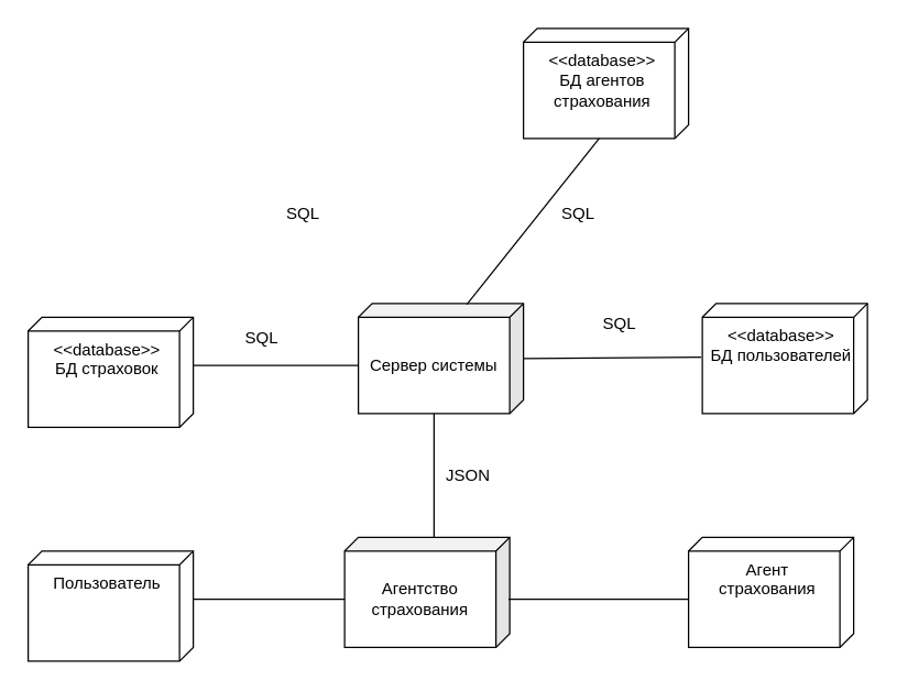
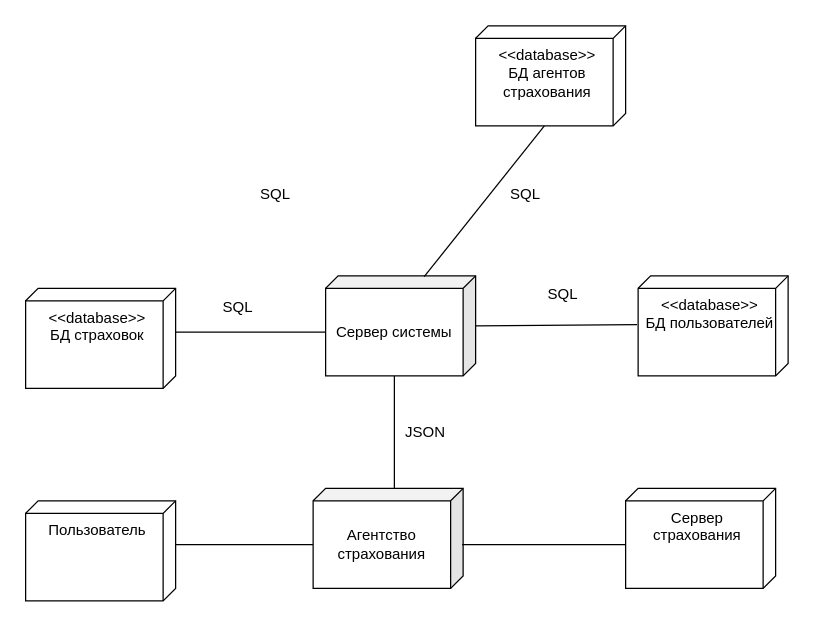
  <mxCell id="0" />
  <mxCell id="1" parent="0" />
  <mxCell id="2" value="Сервер системы" style="shape=cube;whiteSpace=wrap;html=1;boundedLbl=1;backgroundOutline=1;darkOpacity=0.05;darkOpacity2=0.1;direction=east;flipH=1;size=10;fillColor=#FFFFFF;" vertex="1" parent="1"><mxGeometry x="260" y="220" width="120" height="80" as="geometry" /></mxCell>
  <mxCell id="3" value="&lt;div style=&quot;&quot;&gt;&lt;span style=&quot;background-color: initial;&quot;&gt;&amp;lt;&amp;lt;database&amp;gt;&amp;gt;&lt;/span&gt;&lt;/div&gt;&lt;div style=&quot;&quot;&gt;БД страховок&lt;/div&gt;" style="verticalAlign=top;align=center;shape=cube;size=10;direction=south;fontStyle=0;html=1;boundedLbl=1;spacingLeft=5;whiteSpace=wrap;" vertex="1" parent="1"><mxGeometry x="20" y="230" width="120" height="80" as="geometry" /></mxCell>
  <mxCell id="4" value="Агентство страхования" style="shape=cube;whiteSpace=wrap;html=1;boundedLbl=1;backgroundOutline=1;darkOpacity=0.05;darkOpacity2=0.1;direction=east;flipH=1;size=10;fillColor=#FFFFFF;" vertex="1" parent="1"><mxGeometry x="250" y="390" width="120" height="80" as="geometry" /></mxCell>
  <mxCell id="5" value="&lt;div style=&quot;&quot;&gt;&lt;span style=&quot;background-color: initial;&quot;&gt;&amp;lt;&amp;lt;database&amp;gt;&amp;gt;&lt;/span&gt;&lt;/div&gt;&lt;div style=&quot;&quot;&gt;БД пользователей&lt;/div&gt;" style="verticalAlign=top;align=center;shape=cube;size=10;direction=south;fontStyle=0;html=1;boundedLbl=1;spacingLeft=5;whiteSpace=wrap;" vertex="1" parent="1"><mxGeometry x="510" y="220" width="120" height="80" as="geometry" /></mxCell>
  <mxCell id="6" value="&lt;div style=&quot;&quot;&gt;Пользователь&lt;/div&gt;" style="verticalAlign=top;align=center;shape=cube;size=10;direction=south;fontStyle=0;html=1;boundedLbl=1;spacingLeft=5;whiteSpace=wrap;" vertex="1" parent="1"><mxGeometry x="20" y="400" width="120" height="80" as="geometry" /></mxCell>
- <mxCell id="7" value="&lt;div style=&quot;&quot;&gt;Агент страхования&lt;/div&gt;" style="verticalAlign=top;align=center;shape=cube;size=10;direction=south;fontStyle=0;html=1;boundedLbl=1;spacingLeft=5;whiteSpace=wrap;" vertex="1" parent="1"><mxGeometry x="500" y="390" width="120" height="80" as="geometry" /></mxCell>
+ <mxCell id="7" value="&lt;div style=&quot;&quot;&gt;Сервер страхования&lt;/div&gt;" style="verticalAlign=top;align=center;shape=cube;size=10;direction=south;fontStyle=0;html=1;boundedLbl=1;spacingLeft=5;whiteSpace=wrap;" vertex="1" parent="1"><mxGeometry x="500" y="390" width="120" height="80" as="geometry" /></mxCell>
  <mxCell id="8" value="&lt;div style=&quot;&quot;&gt;&lt;span style=&quot;background-color: initial;&quot;&gt;&amp;lt;&amp;lt;database&amp;gt;&amp;gt;&lt;/span&gt;&lt;/div&gt;&lt;div style=&quot;&quot;&gt;БД агентов страхования&lt;/div&gt;" style="verticalAlign=top;align=center;shape=cube;size=10;direction=south;fontStyle=0;html=1;boundedLbl=1;spacingLeft=5;whiteSpace=wrap;" vertex="1" parent="1"><mxGeometry x="380" y="20" width="120" height="80" as="geometry" /></mxCell>
  <mxCell id="9" style="rounded=0;orthogonalLoop=1;jettySize=auto;html=1;endArrow=none;endFill=0;exitX=0;exitY=0;exitDx=80;exitDy=65;exitPerimeter=0;entryX=0.343;entryY=0.008;entryDx=0;entryDy=0;entryPerimeter=0;" edge="1" parent="1" source="8" target="2"><mxGeometry relative="1" as="geometry"><mxPoint x="227" y="120" as="sourcePoint" /><mxPoint x="340" y="230" as="targetPoint" /></mxGeometry></mxCell>
  <mxCell id="10" style="rounded=0;orthogonalLoop=1;jettySize=auto;html=1;endArrow=none;endFill=0;exitX=0.488;exitY=1.007;exitDx=0;exitDy=0;exitPerimeter=0;entryX=0;entryY=0.5;entryDx=0;entryDy=0;entryPerimeter=0;" edge="1" parent="1" source="5" target="2"><mxGeometry relative="1" as="geometry"><mxPoint x="445" y="110" as="sourcePoint" /><mxPoint x="349" y="231" as="targetPoint" /></mxGeometry></mxCell>
  <mxCell id="11" style="rounded=0;orthogonalLoop=1;jettySize=auto;html=1;endArrow=none;endFill=0;exitX=0;exitY=0;exitDx=120;exitDy=45;exitPerimeter=0;entryX=0;entryY=0;entryDx=35;entryDy=0;entryPerimeter=0;" edge="1" parent="1" source="2" target="3"><mxGeometry relative="1" as="geometry"><mxPoint x="519" y="269" as="sourcePoint" /><mxPoint x="390" y="270" as="targetPoint" /></mxGeometry></mxCell>
  <mxCell id="12" style="rounded=0;orthogonalLoop=1;jettySize=auto;html=1;endArrow=none;endFill=0;exitX=0;exitY=0;exitDx=65;exitDy=80;exitPerimeter=0;entryX=0;entryY=0;entryDx=55;entryDy=0;entryPerimeter=0;" edge="1" parent="1" source="2" target="4"><mxGeometry relative="1" as="geometry"><mxPoint x="270" y="275" as="sourcePoint" /><mxPoint x="150" y="275" as="targetPoint" /></mxGeometry></mxCell>
  <mxCell id="13" style="rounded=0;orthogonalLoop=1;jettySize=auto;html=1;endArrow=none;endFill=0;exitX=0;exitY=0;exitDx=120;exitDy=45;exitPerimeter=0;entryX=0;entryY=0;entryDx=35;entryDy=0;entryPerimeter=0;" edge="1" parent="1" source="4" target="6"><mxGeometry relative="1" as="geometry"><mxPoint x="325" y="310" as="sourcePoint" /><mxPoint x="325" y="400" as="targetPoint" /></mxGeometry></mxCell>
  <mxCell id="14" style="rounded=0;orthogonalLoop=1;jettySize=auto;html=1;endArrow=none;endFill=0;exitX=0;exitY=0;exitDx=45;exitDy=120;exitPerimeter=0;entryX=0.007;entryY=0.563;entryDx=0;entryDy=0;entryPerimeter=0;" edge="1" parent="1" source="7" target="4"><mxGeometry relative="1" as="geometry"><mxPoint x="260" y="445" as="sourcePoint" /><mxPoint x="370" y="440" as="targetPoint" /></mxGeometry></mxCell>
  <mxCell id="15" value="SQL" style="text;html=1;align=center;verticalAlign=middle;whiteSpace=wrap;rounded=0;" vertex="1" parent="1"><mxGeometry x="190" y="140" width="60" height="30" as="geometry" /></mxCell>
  <mxCell id="16" value="SQL" style="text;html=1;align=center;verticalAlign=middle;whiteSpace=wrap;rounded=0;" vertex="1" parent="1"><mxGeometry x="390" y="140" width="60" height="30" as="geometry" /></mxCell>
  <mxCell id="17" value="SQL" style="text;html=1;align=center;verticalAlign=middle;whiteSpace=wrap;rounded=0;" vertex="1" parent="1"><mxGeometry x="420" y="220" width="60" height="30" as="geometry" /></mxCell>
  <mxCell id="18" value="SQL" style="text;html=1;align=center;verticalAlign=middle;whiteSpace=wrap;rounded=0;" vertex="1" parent="1"><mxGeometry x="160" y="230" width="60" height="30" as="geometry" /></mxCell>
  <mxCell id="19" value="JSON" style="text;html=1;align=center;verticalAlign=middle;whiteSpace=wrap;rounded=0;" vertex="1" parent="1"><mxGeometry x="310" y="330" width="60" height="30" as="geometry" /></mxCell>
